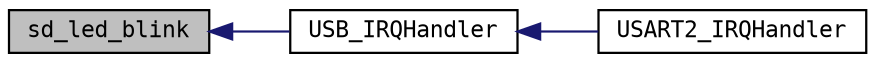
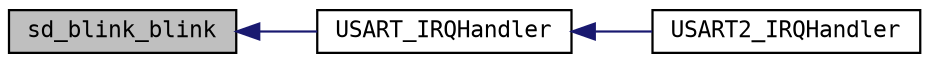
  digraph {
    fontname="DejaVu Sans Mono"
    rankdir=LR
    node [color=black fillcolor=white fontname="DejaVu Sans Mono" fontsize=10 shape=record style=filled]
    edge [color=midnightblue dir=back fontname="DejaVu Sans Mono" fontsize=10 labelfontname=Helvetica labelfontsize=10 style=solid]
-   n1 [fillcolor=grey75 fontcolor=black height=0.2 label=sd_led_blink width=0.4]
-   n2 [height=0.2 label=USB_IRQHandler width=0.4]
+   n1 [fillcolor=grey75 fontcolor=black height=0.2 label=sd_blink_blink width=0.4]
+   n2 [height=0.2 label=USART_IRQHandler width=0.4]
    n3 [height=0.2 label=USART2_IRQHandler width=0.4]
    n1 -> n2
    n2 -> n3
  }
